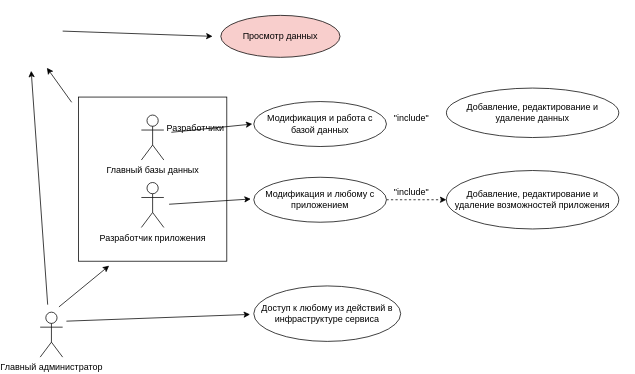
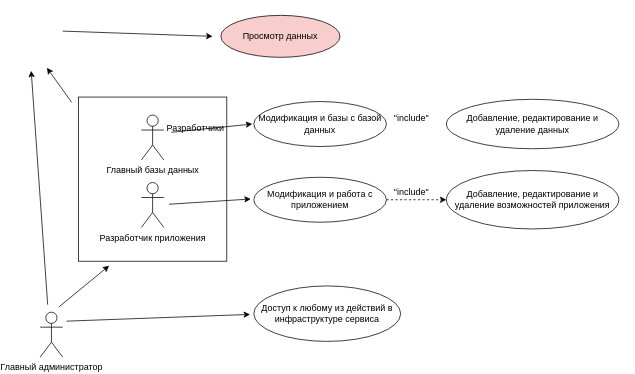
  <mxCell id="0" />
  <mxCell id="1" parent="0" />
  <mxCell id="2" value="Главный базы данных" style="shape=umlActor;verticalLabelPosition=bottom;verticalAlign=top;html=1;outlineConnect=0;" vertex="1" parent="1"><mxGeometry x="167" y="153" width="30" height="60" as="geometry" /></mxCell>
  <mxCell id="3" value="Разработчик приложения" style="shape=umlActor;verticalLabelPosition=bottom;verticalAlign=top;html=1;outlineConnect=0;" vertex="1" parent="1"><mxGeometry x="167" y="243" width="30" height="60" as="geometry" /></mxCell>
  <mxCell id="4" value="Главный администратор" style="shape=umlActor;verticalLabelPosition=bottom;verticalAlign=top;html=1;outlineConnect=0;" vertex="1" parent="1"><mxGeometry x="32" y="416" width="30" height="60" as="geometry" /></mxCell>
  <mxCell id="5" value="Просмотр данных" style="ellipse;whiteSpace=wrap;html=1;fillColor=#f8cecc;" vertex="1" parent="1"><mxGeometry x="273" y="20" width="159" height="56" as="geometry" /></mxCell>
  <mxCell id="6" value="" style="endArrow=classic;html=1;rounded=0;" edge="1" parent="1"><mxGeometry width="50" height="50" relative="1" as="geometry"><mxPoint x="62" y="41" as="sourcePoint" /><mxPoint x="262" y="48" as="targetPoint" /></mxGeometry></mxCell>
  <mxCell id="7" value="" style="endArrow=classic;html=1;rounded=0;" edge="1" parent="1"><mxGeometry width="50" height="50" relative="1" as="geometry"><mxPoint x="42" y="406" as="sourcePoint" /><mxPoint x="20" y="94" as="targetPoint" /></mxGeometry></mxCell>
- <mxCell id="8" value="Модификация и работа с базой данных" style="ellipse;whiteSpace=wrap;html=1;" vertex="1" parent="1"><mxGeometry x="317" y="135" width="177" height="60" as="geometry" /></mxCell>
+ <mxCell id="8" value="Модификация и базы с базой данных" style="ellipse;whiteSpace=wrap;html=1;" vertex="1" parent="1"><mxGeometry x="317" y="135" width="177" height="60" as="geometry" /></mxCell>
  <mxCell id="9" style="edgeStyle=orthogonalEdgeStyle;rounded=0;orthogonalLoop=1;jettySize=auto;html=1;entryX=0;entryY=0.5;entryDx=0;entryDy=0;dashed=1;" edge="1" parent="1" source="10" target="21"><mxGeometry relative="1" as="geometry" /></mxCell>
- <mxCell id="10" value="Модификация и любому с приложением" style="ellipse;whiteSpace=wrap;html=1;" vertex="1" parent="1"><mxGeometry x="317" y="236" width="177" height="60" as="geometry" /></mxCell>
+ <mxCell id="10" value="Модификация и работа с приложением" style="ellipse;whiteSpace=wrap;html=1;" vertex="1" parent="1"><mxGeometry x="317" y="236" width="177" height="60" as="geometry" /></mxCell>
  <mxCell id="11" value="" style="endArrow=classic;html=1;rounded=0;" edge="1" parent="1"><mxGeometry width="50" height="50" relative="1" as="geometry"><mxPoint x="57" y="409" as="sourcePoint" /><mxPoint x="124" y="354" as="targetPoint" /></mxGeometry></mxCell>
  <mxCell id="12" value="" style="rounded=0;whiteSpace=wrap;html=1;fillColor=none;" vertex="1" parent="1"><mxGeometry x="83" y="129" width="198" height="219" as="geometry" /></mxCell>
  <mxCell id="13" value="" style="endArrow=classic;html=1;rounded=0;" edge="1" parent="1"><mxGeometry width="50" height="50" relative="1" as="geometry"><mxPoint x="207" y="176" as="sourcePoint" /><mxPoint x="315" y="165" as="targetPoint" /></mxGeometry></mxCell>
  <mxCell id="14" value="" style="endArrow=classic;html=1;rounded=0;" edge="1" parent="1"><mxGeometry width="50" height="50" relative="1" as="geometry"><mxPoint x="204" y="272" as="sourcePoint" /><mxPoint x="313" y="265" as="targetPoint" /></mxGeometry></mxCell>
  <mxCell id="15" value="" style="endArrow=classic;html=1;rounded=0;" edge="1" parent="1"><mxGeometry width="50" height="50" relative="1" as="geometry"><mxPoint x="74" y="136" as="sourcePoint" /><mxPoint x="41" y="90" as="targetPoint" /></mxGeometry></mxCell>
  <mxCell id="16" value="Доступ к любому из действий в инфраструктуре сервиса" style="ellipse;whiteSpace=wrap;html=1;" vertex="1" parent="1"><mxGeometry x="317" y="381" width="196" height="74" as="geometry" /></mxCell>
  <mxCell id="17" value="" style="endArrow=classic;html=1;rounded=0;" edge="1" parent="1"><mxGeometry width="50" height="50" relative="1" as="geometry"><mxPoint x="67" y="428" as="sourcePoint" /><mxPoint x="312" y="419" as="targetPoint" /></mxGeometry></mxCell>
  <mxCell id="18" value="Разработчики" style="text;html=1;strokeColor=none;fillColor=none;align=center;verticalAlign=middle;whiteSpace=wrap;rounded=0;" vertex="1" parent="1"><mxGeometry x="214" y="162" width="51" height="17" as="geometry" /></mxCell>
- <mxCell id="19" value="Добавление, редактирование и удаление данных" style="ellipse;whiteSpace=wrap;html=1;" vertex="1" parent="1"><mxGeometry x="574" y="117" width="230" height="66" as="geometry" /></mxCell>
+ <mxCell id="19" value="Добавление, редактирование и удаление данных" style="ellipse;whiteSpace=wrap;html=1;" vertex="1" parent="1"><mxGeometry x="574" y="132" width="230" height="66" as="geometry" /></mxCell>
  <mxCell id="20" value="&quot;include&quot;" style="text;html=1;align=center;verticalAlign=middle;resizable=0;points=[];autosize=1;strokeColor=none;fillColor=none;" vertex="1" parent="1"><mxGeometry x="494" y="144" width="65" height="26" as="geometry" /></mxCell>
  <mxCell id="21" value="Добавление, редактирование и удаление возможностей приложения" style="ellipse;whiteSpace=wrap;html=1;" vertex="1" parent="1"><mxGeometry x="574" y="227" width="230" height="78" as="geometry" /></mxCell>
  <mxCell id="22" value="&quot;include&quot;" style="text;html=1;align=center;verticalAlign=middle;resizable=0;points=[];autosize=1;strokeColor=none;fillColor=none;" vertex="1" parent="1"><mxGeometry x="494" y="243" width="65" height="26" as="geometry" /></mxCell>
